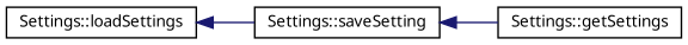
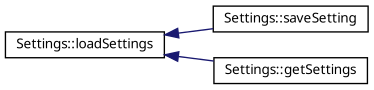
  digraph {
    fontname="Noto Sans"
    rankdir=LR
    node [color=black fillcolor=white fontname="Noto Sans" fontsize=10 shape=record style=filled]
    edge [color=midnightblue dir=back fontname="Noto Sans" fontsize=10 labelfontname=Helvetica labelfontsize=10 style=solid]
    n1 [height=0.2 label="Settings::loadSettings" width=0.4]
    n2 [height=0.2 label="Settings::saveSetting" width=0.4]
    n3 [height=0.2 label="Settings::getSettings" width=0.4]
    n1 -> n2
-   n2 -> n3
+   n1 -> n3
  }
